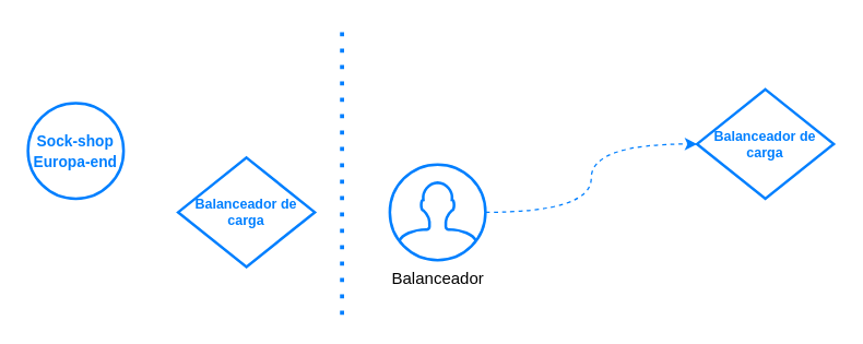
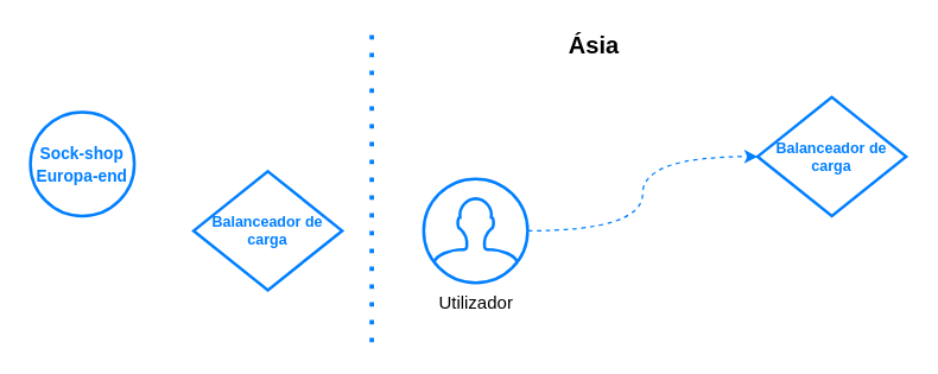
  <mxCell id="0" />
  <mxCell id="1" parent="0" />
  <mxCell id="2" value="" style="endArrow=none;dashed=1;html=1;dashPattern=1 3;strokeWidth=3;strokeColor=#007FFF;" edge="1" parent="1"><mxGeometry width="50" height="50" relative="1" as="geometry"><mxPoint x="250" y="230" as="sourcePoint" /><mxPoint x="250" y="20" as="targetPoint" /></mxGeometry></mxCell>
+ <mxCell id="3" value="Ásia" style="text;html=1;strokeColor=none;fillColor=none;align=center;verticalAlign=middle;whiteSpace=wrap;rounded=0;fontStyle=1;fontSize=16;" vertex="1" parent="1"><mxGeometry x="380" y="20" width="40" height="20" as="geometry" /></mxCell>
  <mxCell id="4" style="edgeStyle=orthogonalEdgeStyle;rounded=0;orthogonalLoop=1;jettySize=auto;html=1;curved=1;strokeColor=#007FFF;dashed=1;" edge="1" parent="1" source="5" target="6"><mxGeometry relative="1" as="geometry" /></mxCell>
- <mxCell id="5" value="Balanceador" style="html=1;verticalLabelPosition=bottom;align=center;labelBackgroundColor=#ffffff;verticalAlign=top;strokeWidth=2;shadow=0;dashed=0;shape=mxgraph.ios7.icons.user;strokeColor=#007FFF;" vertex="1" parent="1"><mxGeometry x="285" y="120" width="70" height="70" as="geometry" /></mxCell>
+ <mxCell id="5" value="Utilizador" style="html=1;verticalLabelPosition=bottom;align=center;labelBackgroundColor=#ffffff;verticalAlign=top;strokeWidth=2;shadow=0;dashed=0;shape=mxgraph.ios7.icons.user;strokeColor=#007FFF;" vertex="1" parent="1"><mxGeometry x="285" y="120" width="70" height="70" as="geometry" /></mxCell>
  <mxCell id="6" value="&lt;b&gt;&lt;font color=&quot;#007fff&quot;&gt;Balanceador de carga&lt;/font&gt;&lt;/b&gt;" style="rhombus;whiteSpace=wrap;html=1;strokeWidth=2;fontSize=10;strokeColor=#007FFF;" vertex="1" parent="1"><mxGeometry x="510" y="65" width="100" height="80" as="geometry" /></mxCell>
  <mxCell id="7" value="&lt;b&gt;&lt;font color=&quot;#007fff&quot;&gt;Balanceador de carga&lt;/font&gt;&lt;/b&gt;" style="rhombus;whiteSpace=wrap;html=1;strokeWidth=2;fontSize=10;strokeColor=#007FFF;" vertex="1" parent="1"><mxGeometry x="130" y="115" width="100" height="80" as="geometry" /></mxCell>
  <mxCell id="8" value="&lt;font size=&quot;1&quot; color=&quot;#007fff&quot;&gt;&lt;b style=&quot;font-size: 11px&quot;&gt;Sock-shop&lt;br&gt;Europa-end&lt;/b&gt;&lt;/font&gt;" style="ellipse;whiteSpace=wrap;html=1;aspect=fixed;strokeWidth=2;strokeColor=#007FFF;" vertex="1" parent="1"><mxGeometry x="20" y="75" width="70" height="70" as="geometry" /></mxCell>
